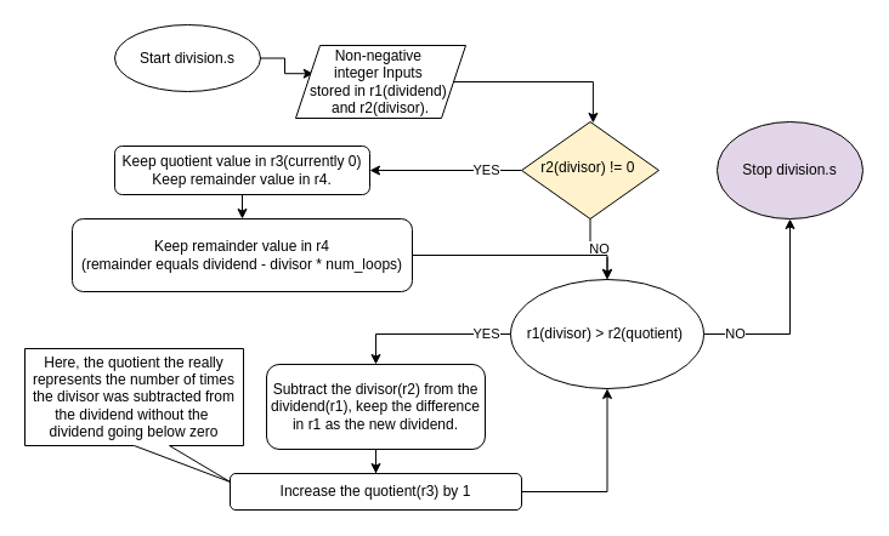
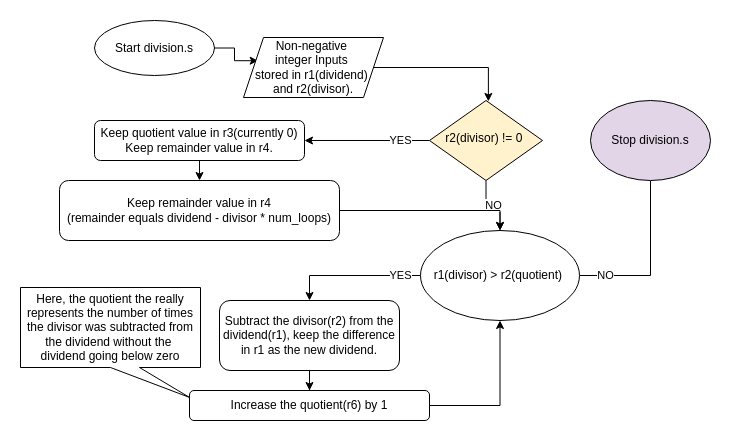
  <mxCell id="0" />
  <mxCell id="1" parent="0" />
  <mxCell id="2" style="edgeStyle=orthogonalEdgeStyle;rounded=0;orthogonalLoop=1;jettySize=auto;html=1;exitX=1;exitY=0.5;exitDx=0;exitDy=0;entryX=0.105;entryY=0.387;entryDx=0;entryDy=0;entryPerimeter=0;" parent="1" source="3" target="8" edge="1"><mxGeometry relative="1" as="geometry"><mxPoint x="313" y="-103" as="targetPoint" /></mxGeometry></mxCell>
  <mxCell id="3" value="Start d&lt;span style=&quot;background-color: initial;&quot;&gt;ivision.s&lt;/span&gt;" style="ellipse;whiteSpace=wrap;html=1;" parent="1" vertex="1"><mxGeometry x="94" y="20" width="120" height="55" as="geometry" /></mxCell>
  <mxCell id="4" value="YES" style="edgeStyle=orthogonalEdgeStyle;rounded=0;orthogonalLoop=1;jettySize=auto;html=1;entryX=1;entryY=0.5;entryDx=0;entryDy=0;" parent="1" source="6" target="10" edge="1"><mxGeometry x="-0.536" relative="1" as="geometry"><mxPoint as="offset" /></mxGeometry></mxCell>
  <mxCell id="5" value="NO" style="edgeStyle=orthogonalEdgeStyle;rounded=0;orthogonalLoop=1;jettySize=auto;html=1;" edge="1" parent="1" source="6" target="21"><mxGeometry relative="1" as="geometry" /></mxCell>
  <mxCell id="6" value="r2(divisor)&amp;nbsp;!= 0&amp;nbsp;" style="rhombus;whiteSpace=wrap;html=1;shadow=0;fontFamily=Helvetica;fontSize=12;align=center;strokeWidth=1;spacing=6;spacingTop=-4;fillColor=#fff2cc;" parent="1" vertex="1"><mxGeometry x="429" y="100" width="113" height="80" as="geometry" /></mxCell>
  <mxCell id="7" style="edgeStyle=orthogonalEdgeStyle;rounded=0;orthogonalLoop=1;jettySize=auto;html=1;entryX=0.521;entryY=0.012;entryDx=0;entryDy=0;entryPerimeter=0;" parent="1" source="8" target="6" edge="1"><mxGeometry relative="1" as="geometry" /></mxCell>
  <mxCell id="8" value="Non-negative&amp;nbsp;&lt;div&gt;integer Inputs&amp;nbsp;&lt;/div&gt;&lt;div&gt;stored in r1(dividend)&amp;nbsp;&lt;/div&gt;&lt;div&gt;and r2(divisor).&lt;/div&gt;" style="shape=parallelogram;perimeter=parallelogramPerimeter;whiteSpace=wrap;html=1;fixedSize=1;" parent="1" vertex="1"><mxGeometry x="243" y="37" width="140" height="60" as="geometry" /></mxCell>
  <mxCell id="9" style="edgeStyle=orthogonalEdgeStyle;rounded=0;orthogonalLoop=1;jettySize=auto;html=1;exitX=0.5;exitY=1;exitDx=0;exitDy=0;entryX=0.5;entryY=0;entryDx=0;entryDy=0;" parent="1" source="10" target="12" edge="1"><mxGeometry relative="1" as="geometry" /></mxCell>
  <mxCell id="10" value="Keep quotient value in r3(currently 0)&lt;div&gt;Keep&amp;nbsp;&lt;span style=&quot;background-color: initial;&quot;&gt;remainder&amp;nbsp;&lt;/span&gt;&lt;span style=&quot;background-color: initial;&quot;&gt;value in&amp;nbsp;&lt;/span&gt;&lt;span style=&quot;background-color: initial;&quot;&gt;r4&lt;/span&gt;&lt;span style=&quot;background-color: initial;&quot;&gt;.&lt;/span&gt;&lt;/div&gt;" style="rounded=1;whiteSpace=wrap;html=1;fontSize=12;glass=0;strokeWidth=1;shadow=0;" parent="1" vertex="1"><mxGeometry x="94" y="120" width="210" height="40" as="geometry" /></mxCell>
  <mxCell id="11" style="edgeStyle=orthogonalEdgeStyle;rounded=0;orthogonalLoop=1;jettySize=auto;html=1;entryX=0.5;entryY=0;entryDx=0;entryDy=0;" edge="1" parent="1" source="12" target="21"><mxGeometry relative="1" as="geometry" /></mxCell>
  <mxCell id="12" value="Keep remainder value in r4&lt;div&gt;(remainder&amp;nbsp;equals dividend - divisor * num_loops)&lt;/div&gt;" style="rounded=1;whiteSpace=wrap;html=1;" parent="1" vertex="1"><mxGeometry x="59" y="180" width="280" height="60" as="geometry" /></mxCell>
  <mxCell id="13" style="edgeStyle=orthogonalEdgeStyle;rounded=0;orthogonalLoop=1;jettySize=auto;html=1;entryX=0.5;entryY=0;entryDx=0;entryDy=0;" parent="1" source="14" target="16" edge="1"><mxGeometry relative="1" as="geometry" /></mxCell>
  <mxCell id="14" value="&lt;span id=&quot;docs-internal-guid-44035d83-7fff-ea7f-9492-5141b80bd1a2&quot;&gt;&lt;span style=&quot;font-size: 9pt; font-family: Arial, sans-serif; background-color: rgb(255, 255, 255); font-variant-numeric: normal; font-variant-east-asian: normal; font-variant-alternates: normal; font-variant-position: normal; vertical-align: baseline; white-space-collapse: preserve;&quot;&gt;Subtract the divisor(r2) from the dividend(r1), keep the difference in &lt;/span&gt;&lt;/span&gt;&lt;span style=&quot;background-color: rgb(255, 255, 255); font-family: Arial, sans-serif; font-size: 9pt; white-space-collapse: preserve;&quot;&gt;r1 as the new dividend.&lt;/span&gt;" style="rounded=1;whiteSpace=wrap;html=1;" parent="1" vertex="1"><mxGeometry x="219" y="300" width="180" height="70" as="geometry" /></mxCell>
  <mxCell id="15" style="edgeStyle=orthogonalEdgeStyle;rounded=0;orthogonalLoop=1;jettySize=auto;html=1;entryX=0.5;entryY=1;entryDx=0;entryDy=0;exitX=1;exitY=0.5;exitDx=0;exitDy=0;" edge="1" parent="1" source="16" target="21"><mxGeometry relative="1" as="geometry"><mxPoint x="440" y="405" as="sourcePoint" /><Array as="points"><mxPoint x="500" y="405" /></Array></mxGeometry></mxCell>
- <mxCell id="16" value="Increase the quotient(r3) by 1" style="rounded=1;whiteSpace=wrap;html=1;" parent="1" vertex="1"><mxGeometry x="189" y="390" width="240" height="30" as="geometry" /></mxCell>
+ <mxCell id="16" value="Increase the quotient(r6) by 1" style="rounded=1;whiteSpace=wrap;html=1;" parent="1" vertex="1"><mxGeometry x="189" y="390" width="240" height="30" as="geometry" /></mxCell>
  <mxCell id="17" value="Here,&amp;nbsp;&lt;span id=&quot;docs-internal-guid-6fa09476-7fff-a57e-9043-292cf2e50939&quot;&gt;&lt;span style=&quot;font-size: 9pt; font-family: Arial, sans-serif; background-color: rgb(255, 255, 255); font-variant-numeric: normal; font-variant-east-asian: normal; font-variant-alternates: normal; font-variant-position: normal; vertical-align: baseline; white-space-collapse: preserve;&quot;&gt;the quotient the really represents the number of times the divisor was subtracted from the dividend without the &lt;/span&gt;&lt;/span&gt;&lt;div&gt;&lt;span&gt;&lt;span style=&quot;font-size: 9pt; font-family: Arial, sans-serif; background-color: rgb(255, 255, 255); font-variant-numeric: normal; font-variant-east-asian: normal; font-variant-alternates: normal; font-variant-position: normal; vertical-align: baseline; white-space-collapse: preserve;&quot;&gt;dividend going below zero&lt;/span&gt;&lt;/span&gt;&lt;/div&gt;" style="shape=callout;whiteSpace=wrap;html=1;perimeter=calloutPerimeter;position2=0.94;base=29;" parent="1" vertex="1"><mxGeometry x="20" y="287" width="180" height="110" as="geometry" /></mxCell>
  <mxCell id="18" value="" style="endArrow=none;html=1;rounded=0;exitX=0;exitY=0.25;exitDx=0;exitDy=0;entryX=0;entryY=0;entryDx=169.2;entryDy=110;entryPerimeter=0;" parent="1" source="16" target="17" edge="1"><mxGeometry width="50" height="50" relative="1" as="geometry"><mxPoint x="159" y="420" as="sourcePoint" /><mxPoint x="209" y="370" as="targetPoint" /></mxGeometry></mxCell>
  <mxCell id="19" value="YES" style="edgeStyle=orthogonalEdgeStyle;rounded=0;orthogonalLoop=1;jettySize=auto;html=1;entryX=0.5;entryY=0;entryDx=0;entryDy=0;" edge="1" parent="1" source="21" target="14"><mxGeometry x="-0.706" relative="1" as="geometry"><mxPoint as="offset" /></mxGeometry></mxCell>
- <mxCell id="20" value="NO" style="edgeStyle=orthogonalEdgeStyle;rounded=0;orthogonalLoop=1;jettySize=auto;html=1;entryX=0.5;entryY=1;entryDx=0;entryDy=0;" edge="1" parent="1" source="21" target="22"><mxGeometry x="-0.684" relative="1" as="geometry"><mxPoint as="offset" /></mxGeometry></mxCell>
+ <mxCell id="20" value="NO" style="edgeStyle=orthogonalEdgeStyle;rounded=0;orthogonalLoop=1;jettySize=auto;html=1;entryX=0.5;entryY=1;entryDx=0;entryDy=0;endArrow=none;" edge="1" parent="1" source="21" target="22"><mxGeometry x="-0.684" relative="1" as="geometry"><mxPoint as="offset" /></mxGeometry></mxCell>
  <mxCell id="21" value="r1(divisor) &amp;gt; r2(quotient)&amp;nbsp;" style="ellipse;whiteSpace=wrap;html=1;" parent="1" vertex="1"><mxGeometry x="420" y="230" width="159" height="90" as="geometry" /></mxCell>
  <mxCell id="22" value="Stop d&lt;span style=&quot;background-color: initial;&quot;&gt;ivision.s&lt;/span&gt;" style="ellipse;whiteSpace=wrap;html=1;fillColor=#e1d5e7;" vertex="1" parent="1"><mxGeometry x="590" y="100" width="120" height="80" as="geometry" /></mxCell>
